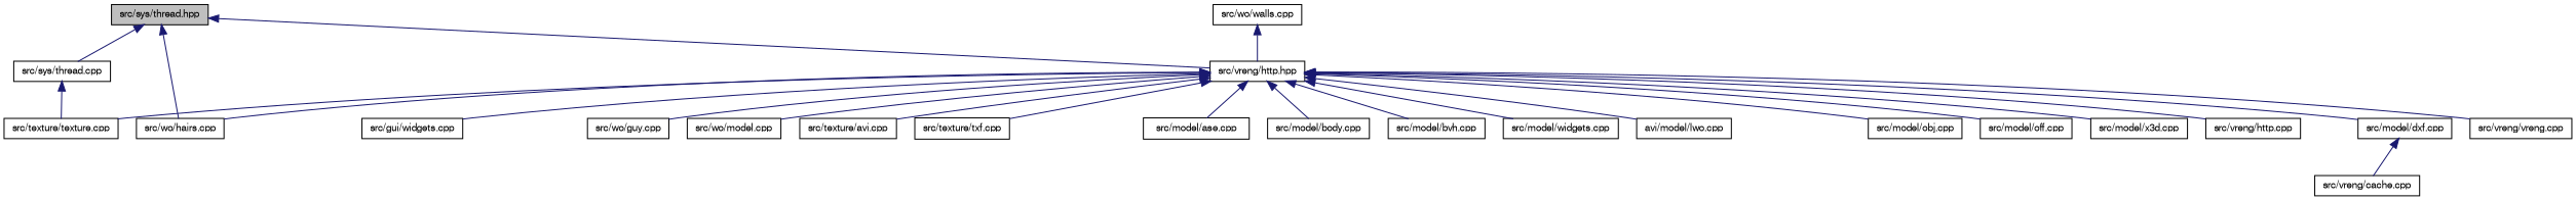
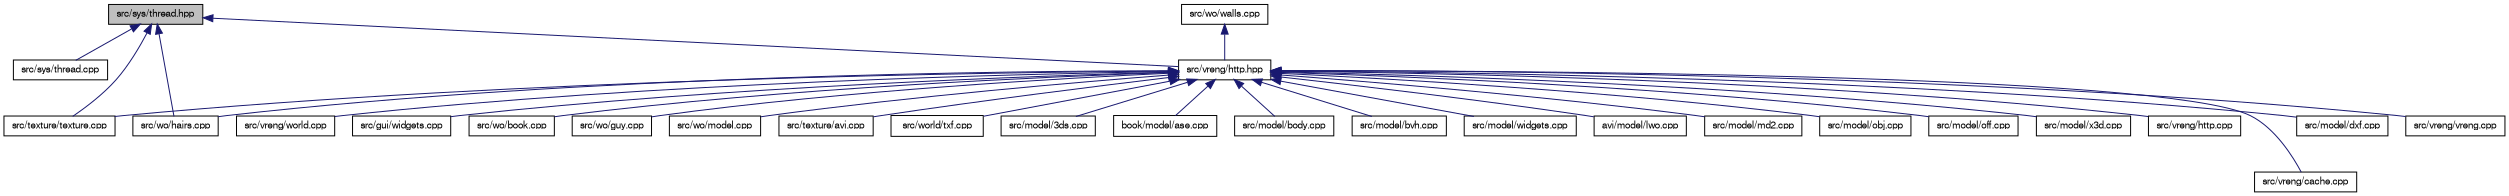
  digraph {
    node [color=black fontname=FreeSans fontsize=10 shape=record]
    edge [color=midnightblue dir=back fontname=FreeSans fontsize=10 labelfontname=FreeSans labelfontsize=10 style=solid]
    n1 [fillcolor=grey75 fontcolor=black height=0.2 label="src/sys/thread.hpp" style=filled width=0.4]
    n2 [height=0.2 label="src/vreng/http.hpp" width=0.4]
    n3 [height=0.2 label="src/texture/texture.cpp" width=0.4]
    n4 [height=0.2 label="src/sys/thread.cpp" width=0.4]
    n5 [height=0.2 label="src/wo/hairs.cpp" width=0.4]
    n6 [height=0.2 label="src/vreng/http.cpp" width=0.4]
    n7 [height=0.2 label="src/vreng/cache.cpp" width=0.4]
    n8 [height=0.2 label="src/vreng/vreng.cpp" width=0.4]
+   n9 [height=0.2 label="src/vreng/world.cpp" width=0.4]
    n10 [height=0.2 label="src/gui/widgets.cpp" width=0.4]
+   n11 [height=0.2 label="src/wo/book.cpp" width=0.4]
    n12 [height=0.2 label="src/wo/guy.cpp" width=0.4]
    n13 [height=0.2 label="src/wo/model.cpp" width=0.4]
    n14 [height=0.2 label="src/texture/avi.cpp" width=0.4]
-   n15 [height=0.2 label="src/texture/txf.cpp" width=0.4]
-   n17 [height=0.2 label="src/model/ase.cpp" width=0.4]
+   n15 [height=0.2 label="src/world/txf.cpp" width=0.4]
+   n16 [height=0.2 label="src/model/3ds.cpp" width=0.4]
+   n17 [height=0.2 label="book/model/ase.cpp" width=0.4]
    n18 [height=0.2 label="src/model/body.cpp" width=0.4]
    n19 [height=0.2 label="src/model/bvh.cpp" width=0.4]
    n20 [height=0.2 label="src/model/dxf.cpp" width=0.4]
    n21 [height=0.2 label="src/model/widgets.cpp" width=0.4]
    n22 [height=0.2 label="avi/model/lwo.cpp" width=0.4]
+   n23 [height=0.2 label="src/model/md2.cpp" width=0.4]
    n24 [height=0.2 label="src/model/obj.cpp" width=0.4]
    n25 [height=0.2 label="src/model/off.cpp" width=0.4]
    n26 [height=0.2 label="src/model/x3d.cpp" width=0.4]
    n27 [height=0.2 label="src/wo/walls.cpp" width=0.4]
    n1 -> n2
-   n4 -> n3
+   n1 -> n3
    n1 -> n4
    n1 -> n5
    n2 -> n3
    n2 -> n5
    n2 -> n6
-   n20 -> n7
+   n2 -> n7
    n2 -> n8
+   n2 -> n9
    n2 -> n10
+   n2 -> n11
    n2 -> n12
    n2 -> n13
    n2 -> n14
    n2 -> n15
+   n2 -> n16
    n2 -> n17
    n2 -> n18
    n2 -> n19
    n2 -> n20
    n2 -> n21
    n2 -> n22
+   n2 -> n23
    n2 -> n24
    n2 -> n25
    n2 -> n26
    n27 -> n2
  }
